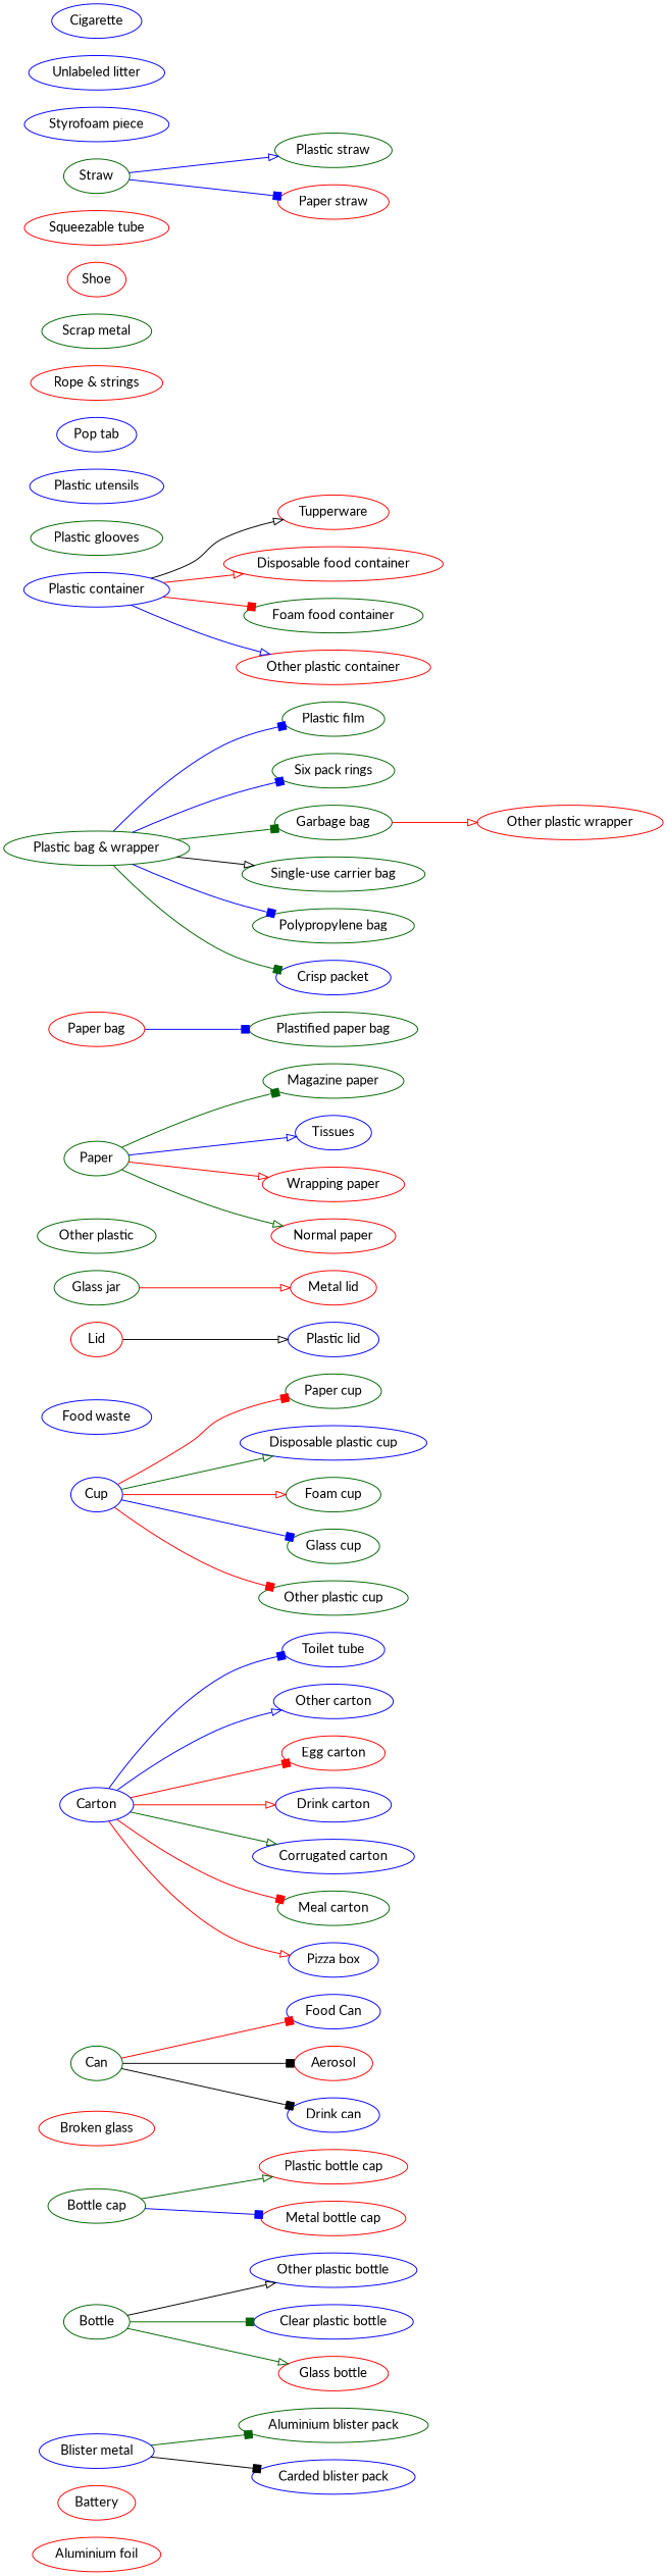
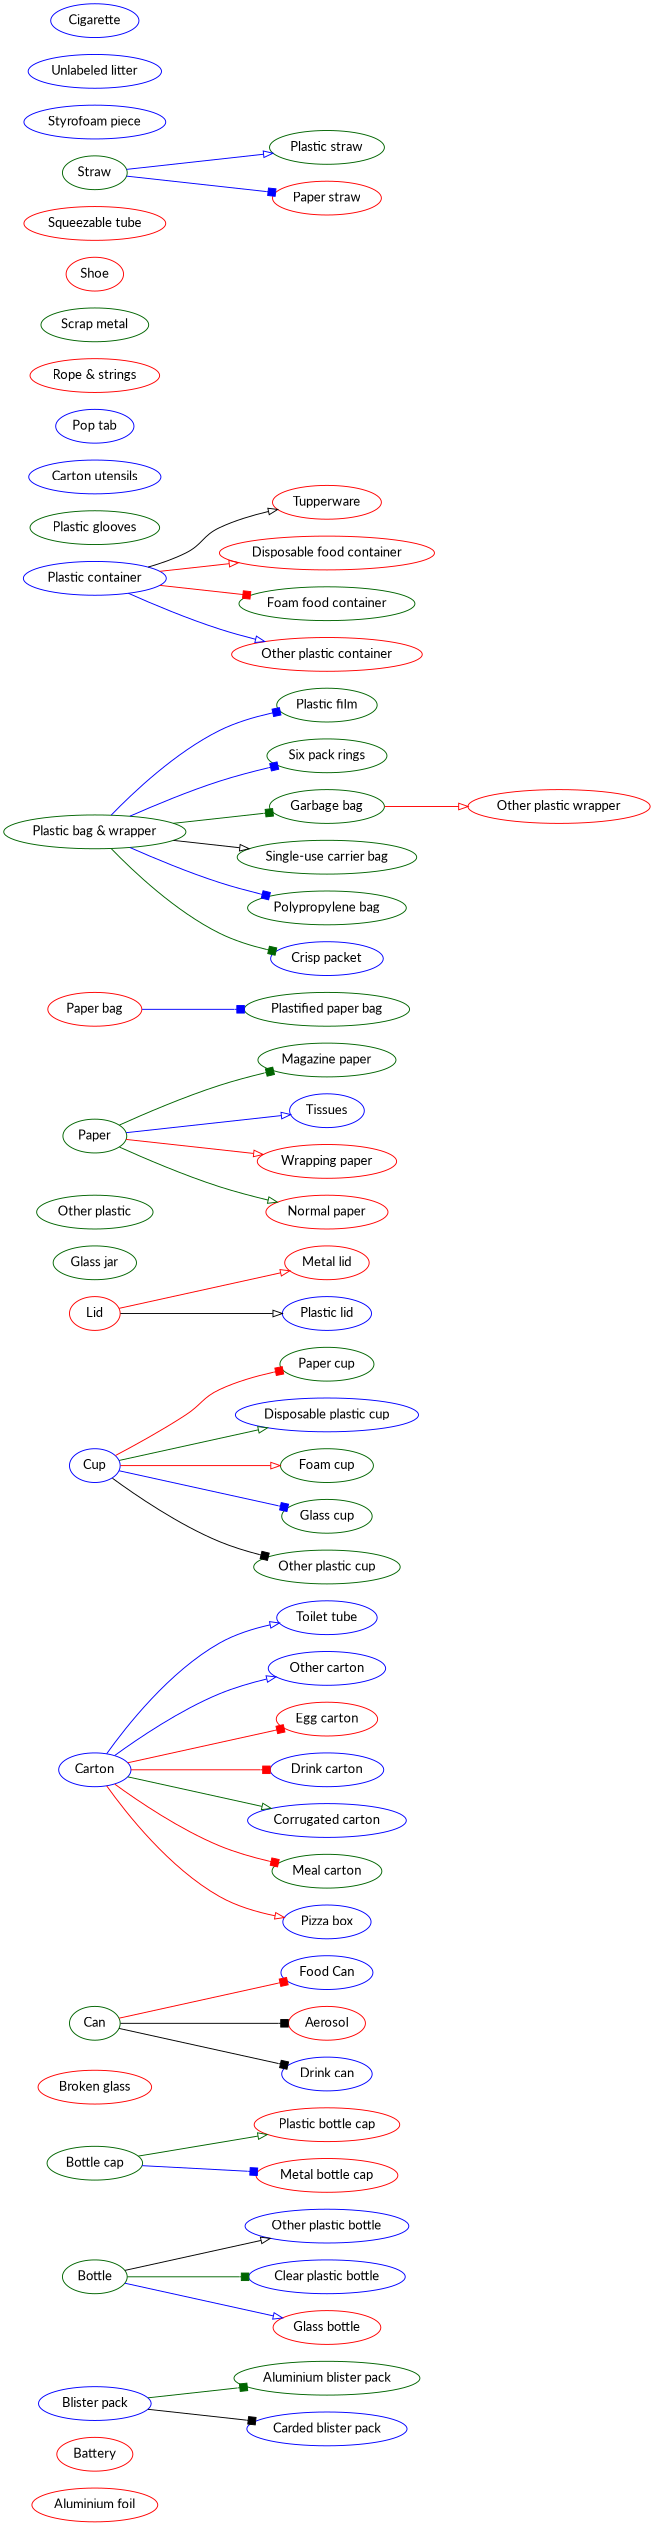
  digraph {
    fontname=Lato
    rankdir=LR
    node [color=darkgreen fontname=Lato]
    edge [arrowhead=box color=blue fontname=Lato]
    "Aluminium foil" [color=red]
    Battery [color=red]
-   "Blister pack" [color=blue label="Blister metal"]
+   "Blister pack" [color=blue]
    "Aluminium blister pack"
    "Carded blister pack" [color=blue]
    "Other plastic bottle" [color=blue]
    Bottle
    "Clear plastic bottle" [color=blue]
    "Glass bottle" [color=red]
    "Plastic bottle cap" [color=red]
    "Bottle cap"
    "Metal bottle cap" [color=red]
    "Broken glass" [color=red]
    "Food Can" [color=blue]
    Can
    Aerosol [color=red]
    "Drink can" [color=blue]
    Carton [color=blue]
    "Toilet tube" [color=blue]
    "Other carton" [color=blue]
    "Egg carton" [color=red]
    "Drink carton" [color=blue]
    "Corrugated carton" [color=blue]
    "Meal carton"
    "Pizza box" [color=blue]
    Cup [color=blue]
    "Paper cup"
    "Disposable plastic cup" [color=blue]
    "Foam cup"
    "Glass cup"
    "Other plastic cup"
-   "Food waste" [color=blue]
    "Glass jar"
    Lid [color=red]
    "Plastic lid" [color=blue]
    "Metal lid" [color=red]
    "Other plastic"
    Paper
    "Magazine paper"
    Tissues [color=blue]
    "Wrapping paper" [color=red]
    "Normal paper" [color=red]
    "Paper bag" [color=red]
    "Plastified paper bag"
    "Plastic bag & wrapper"
    "Plastic film"
    "Six pack rings"
    "Garbage bag"
    "Single-use carrier bag"
    "Polypropylene bag"
    "Crisp packet" [color=blue]
    "Other plastic wrapper" [color=red]
    "Plastic container" [color=blue]
    Tupperware [color=red]
    "Disposable food container" [color=red]
    "Foam food container"
    "Other plastic container" [color=red]
    "Plastic glooves"
-   "Plastic utensils" [color=blue]
+   "Plastic utensils" [color=blue label="Carton utensils"]
    "Pop tab" [color=blue]
    "Rope & strings" [color=red]
    "Scrap metal"
    Shoe [color=red]
    "Squeezable tube" [color=red]
    Straw
    "Plastic straw"
    "Paper straw" [color=red]
    "Styrofoam piece" [color=blue]
    "Unlabeled litter" [color=blue]
    Cigarette [color=blue]
    "Blister pack" -> "Aluminium blister pack" [color=darkgreen]
    "Blister pack" -> "Carded blister pack" [color=black]
    Bottle -> "Other plastic bottle" [arrowhead=onormal color=black]
    Bottle -> "Clear plastic bottle" [color=darkgreen]
-   Bottle -> "Glass bottle" [arrowhead=onormal color=darkgreen]
+   Bottle -> "Glass bottle" [arrowhead=onormal]
    "Bottle cap" -> "Plastic bottle cap" [arrowhead=onormal color=darkgreen]
    "Bottle cap" -> "Metal bottle cap"
    Can -> "Food Can" [color=red]
    Can -> Aerosol [color=black]
    Can -> "Drink can" [color=black]
-   Carton -> "Toilet tube"
+   Carton -> "Toilet tube" [arrowhead=onormal]
    Carton -> "Other carton" [arrowhead=onormal]
    Carton -> "Egg carton" [color=red]
-   Carton -> "Drink carton" [arrowhead=onormal color=red]
+   Carton -> "Drink carton" [color=red]
    Carton -> "Corrugated carton" [arrowhead=onormal color=darkgreen]
    Carton -> "Meal carton" [color=red]
    Carton -> "Pizza box" [arrowhead=onormal color=red]
    Cup -> "Paper cup" [color=red]
    Cup -> "Disposable plastic cup" [arrowhead=onormal color=darkgreen]
    Cup -> "Foam cup" [arrowhead=onormal color=red]
    Cup -> "Glass cup"
-   Cup -> "Other plastic cup" [color=red]
+   Cup -> "Other plastic cup" [color=black]
    Lid -> "Plastic lid" [arrowhead=onormal color=black]
-   "Glass jar" -> "Metal lid" [arrowhead=onormal color=red]
+   Lid -> "Metal lid" [arrowhead=onormal color=red]
    Paper -> "Magazine paper" [color=darkgreen]
    Paper -> Tissues [arrowhead=onormal]
    Paper -> "Wrapping paper" [arrowhead=onormal color=red]
    Paper -> "Normal paper" [arrowhead=onormal color=darkgreen]
    "Paper bag" -> "Plastified paper bag"
    "Plastic bag & wrapper" -> "Plastic film"
    "Plastic bag & wrapper" -> "Six pack rings"
    "Plastic bag & wrapper" -> "Garbage bag" [color=darkgreen]
    "Plastic bag & wrapper" -> "Single-use carrier bag" [arrowhead=onormal color=black]
    "Plastic bag & wrapper" -> "Polypropylene bag"
    "Plastic bag & wrapper" -> "Crisp packet" [color=darkgreen]
    "Garbage bag" -> "Other plastic wrapper" [arrowhead=onormal color=red]
    "Plastic container" -> Tupperware [arrowhead=onormal color=black]
    "Plastic container" -> "Disposable food container" [arrowhead=onormal color=red]
    "Plastic container" -> "Foam food container" [color=red]
    "Plastic container" -> "Other plastic container" [arrowhead=onormal]
    Straw -> "Plastic straw" [arrowhead=onormal]
    Straw -> "Paper straw"
  }
